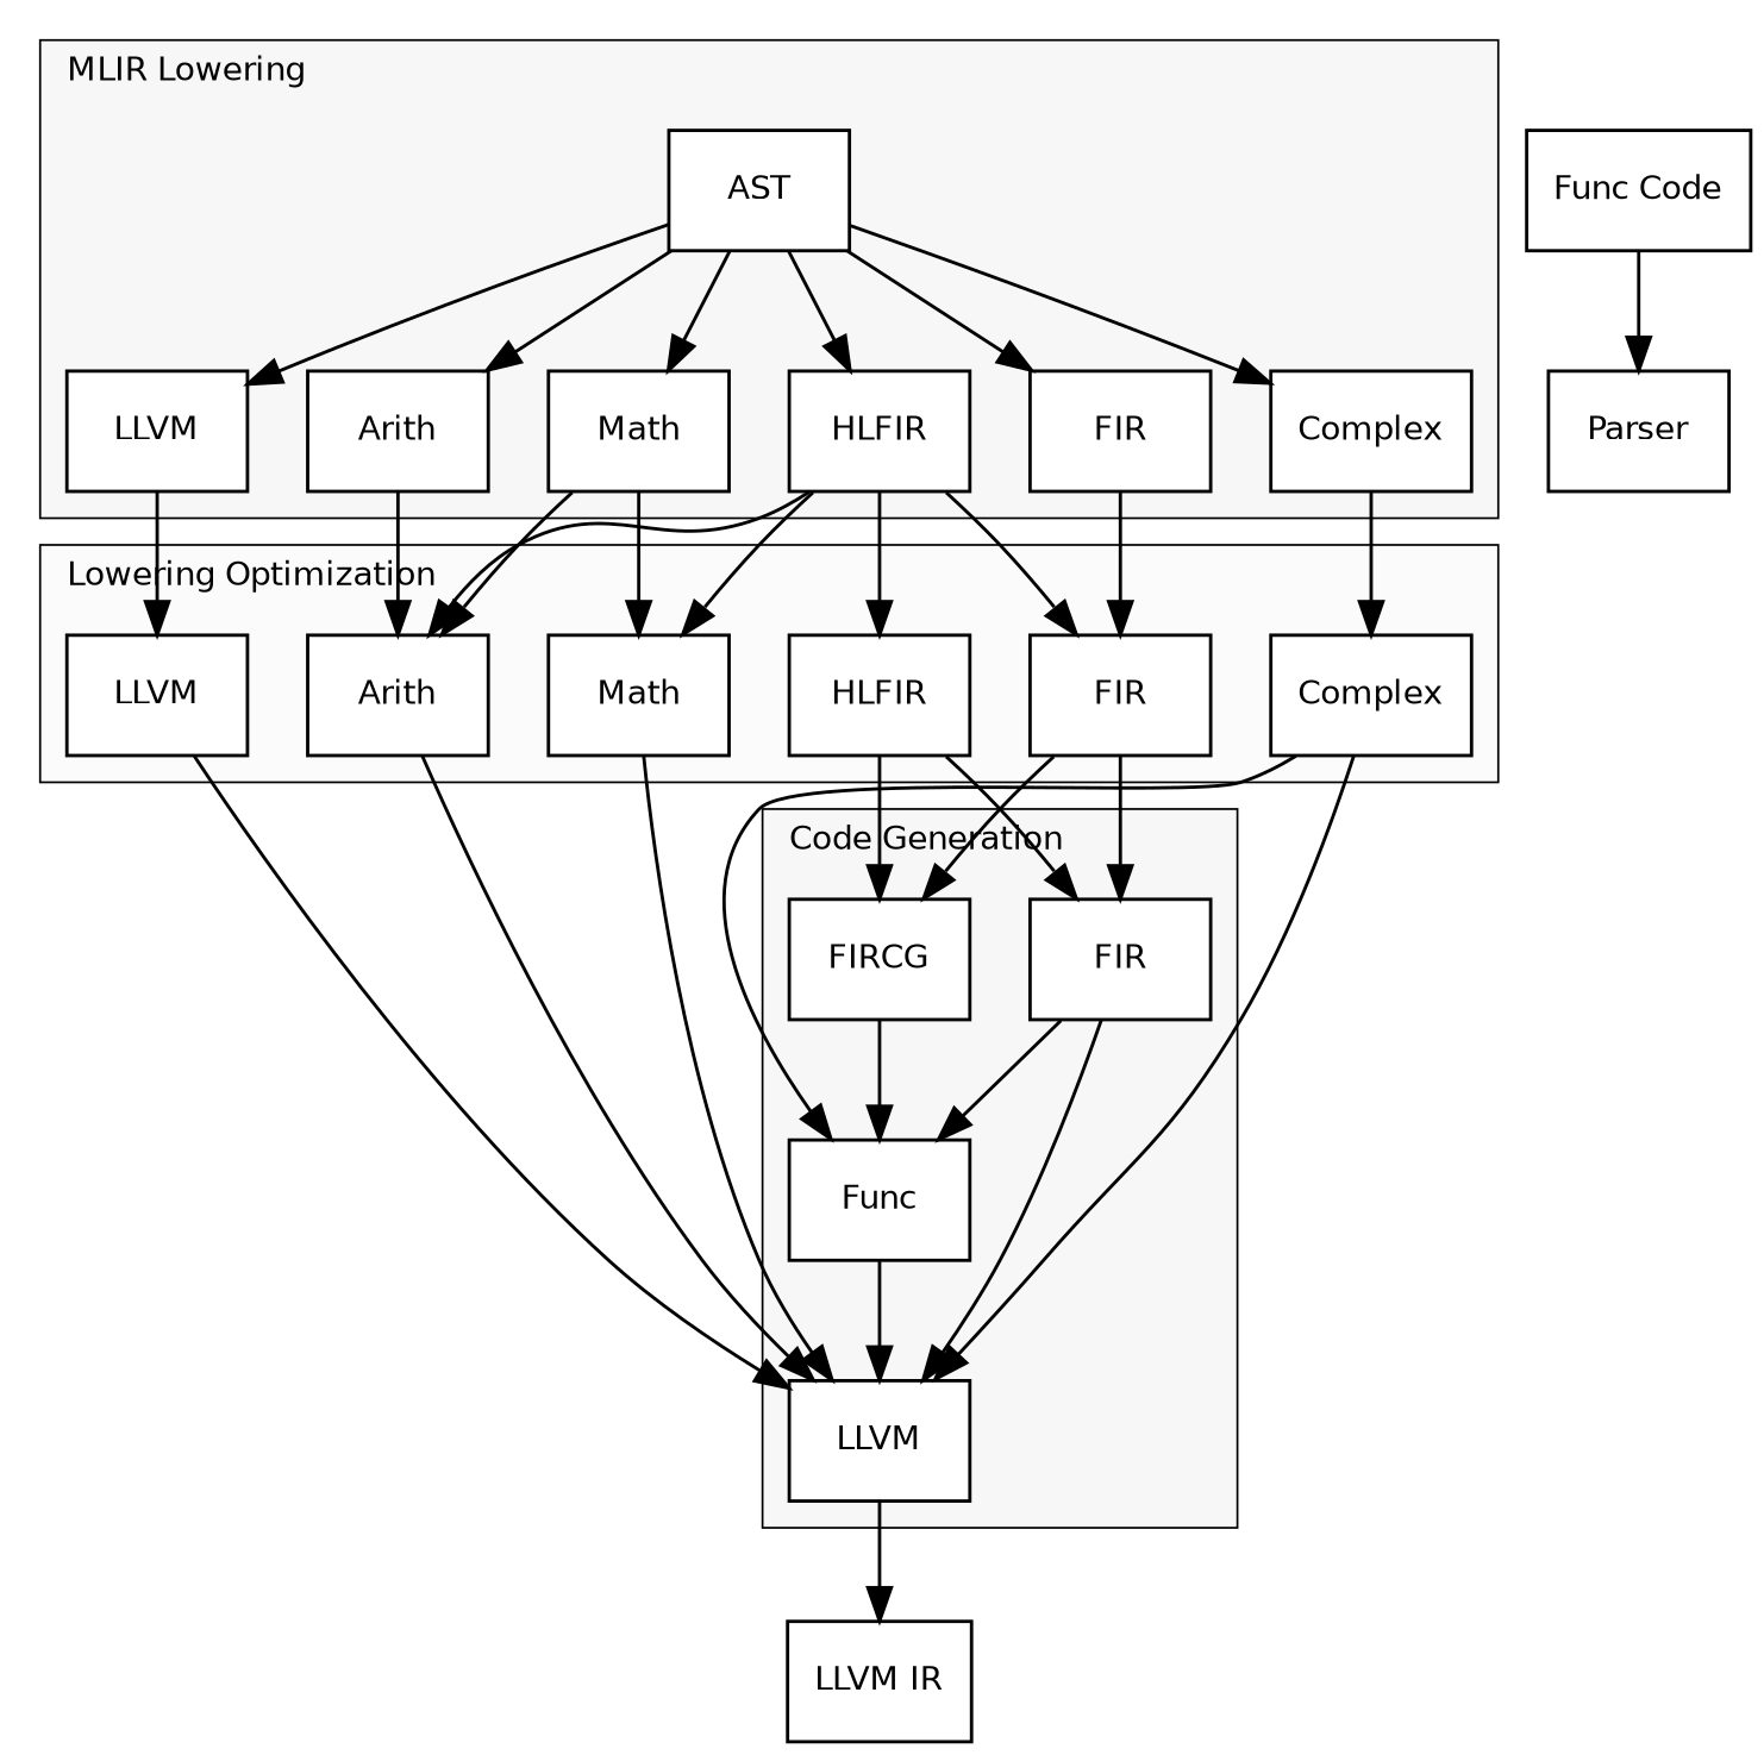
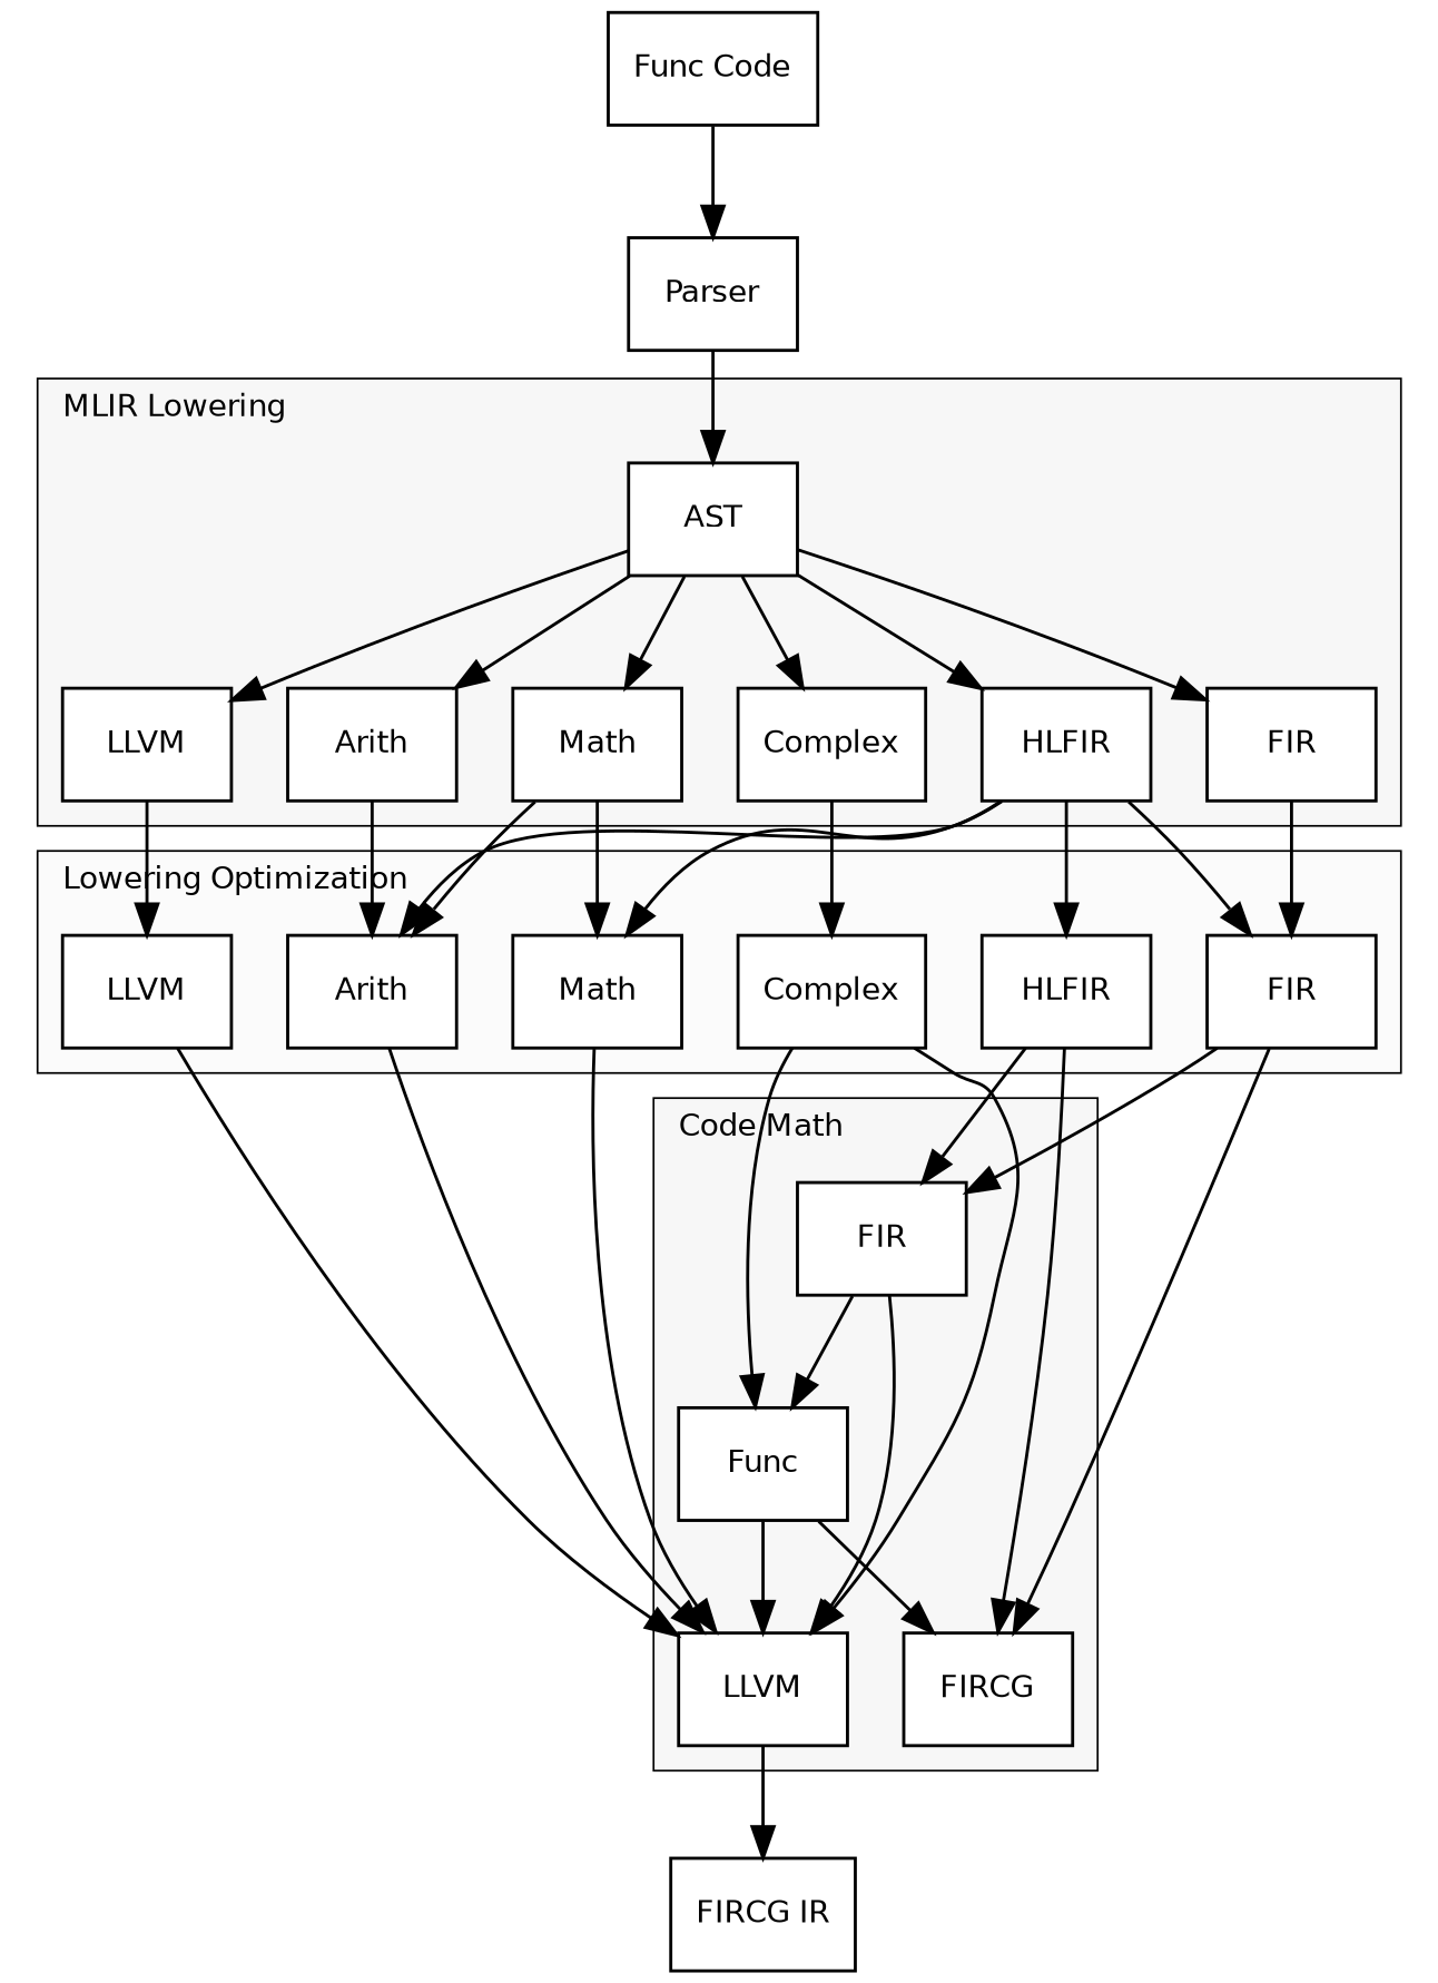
  digraph {
    bgcolor=white
    fontname=Helvetica
    fontsize=10
    node [color="#000000" fillcolor=white fontcolor="#000000" fontname=Helvetica fontsize=10 shape=box style=filled]
    edge [arrowsize=1.0 color="#000000" fontcolor="#000000" fontname=Helvetica fontsize=9 penwidth=1.0]
    n1 [label=AST]
    Math
    LLVM
    Complex
    HLFIR
    FIR
    Arith
    n8 [label=Math]
    n9 [label=Arith]
    n10 [label=LLVM]
    n11 [label=Complex]
    n12 [label=HLFIR]
    n13 [label=FIR]
    n14 [label=LLVM]
    Func
    n16 [label=FIR]
    FIRCG
-   n18 [label="LLVM IR"]
+   n18 [label="FIRCG IR"]
    n19 [label="Func Code"]
    Parser
    subgraph cluster_1 {
      color="#000000"
      fillcolor="#f7f7f7"
      fontcolor="#000000"
      label="MLIR Lowering"
      labeljust=l
      penwidth=0.6
      style=filled
      n1
      Math
      LLVM
      Complex
      HLFIR
      FIR
      Arith
    }
    subgraph cluster_2 {
      color="#000000"
      fillcolor="#fbfbfb"
      fontcolor="#000000"
      label="Lowering Optimization"
      labeljust=l
      penwidth=0.6
      style=filled
      n8
      n9
      n10
      n11
      n12
      n13
    }
    subgraph cluster_3 {
      color="#000000"
      fillcolor="#f7f7f7"
      fontcolor="#000000"
-     label="Code Generation"
+     label="Code Math"
      labeljust=l
      penwidth=0.6
      style=filled
      n14
      Func
      n16
      FIRCG
    }
    n1 -> Math
    n1 -> LLVM
    n1 -> Complex
    n1 -> HLFIR
    n1 -> FIR
    n1 -> Arith
    Math -> n8
    Math -> n9
    LLVM -> n10
    Complex -> n11
    HLFIR -> n8
    HLFIR -> n9
    HLFIR -> n12
    HLFIR -> n13
    FIR -> n13
    Arith -> n9
    n8 -> n14
    n9 -> n14
    n10 -> n14
    n11 -> n14
    n11 -> Func
    n12 -> n16
    n12 -> FIRCG
    n13 -> n16
    n13 -> FIRCG
    n14 -> n18
    Func -> n14
    n16 -> n14
    n16 -> Func
-   FIRCG -> Func
+   Func -> FIRCG
    n19 -> Parser
+   Parser -> n1
  }
